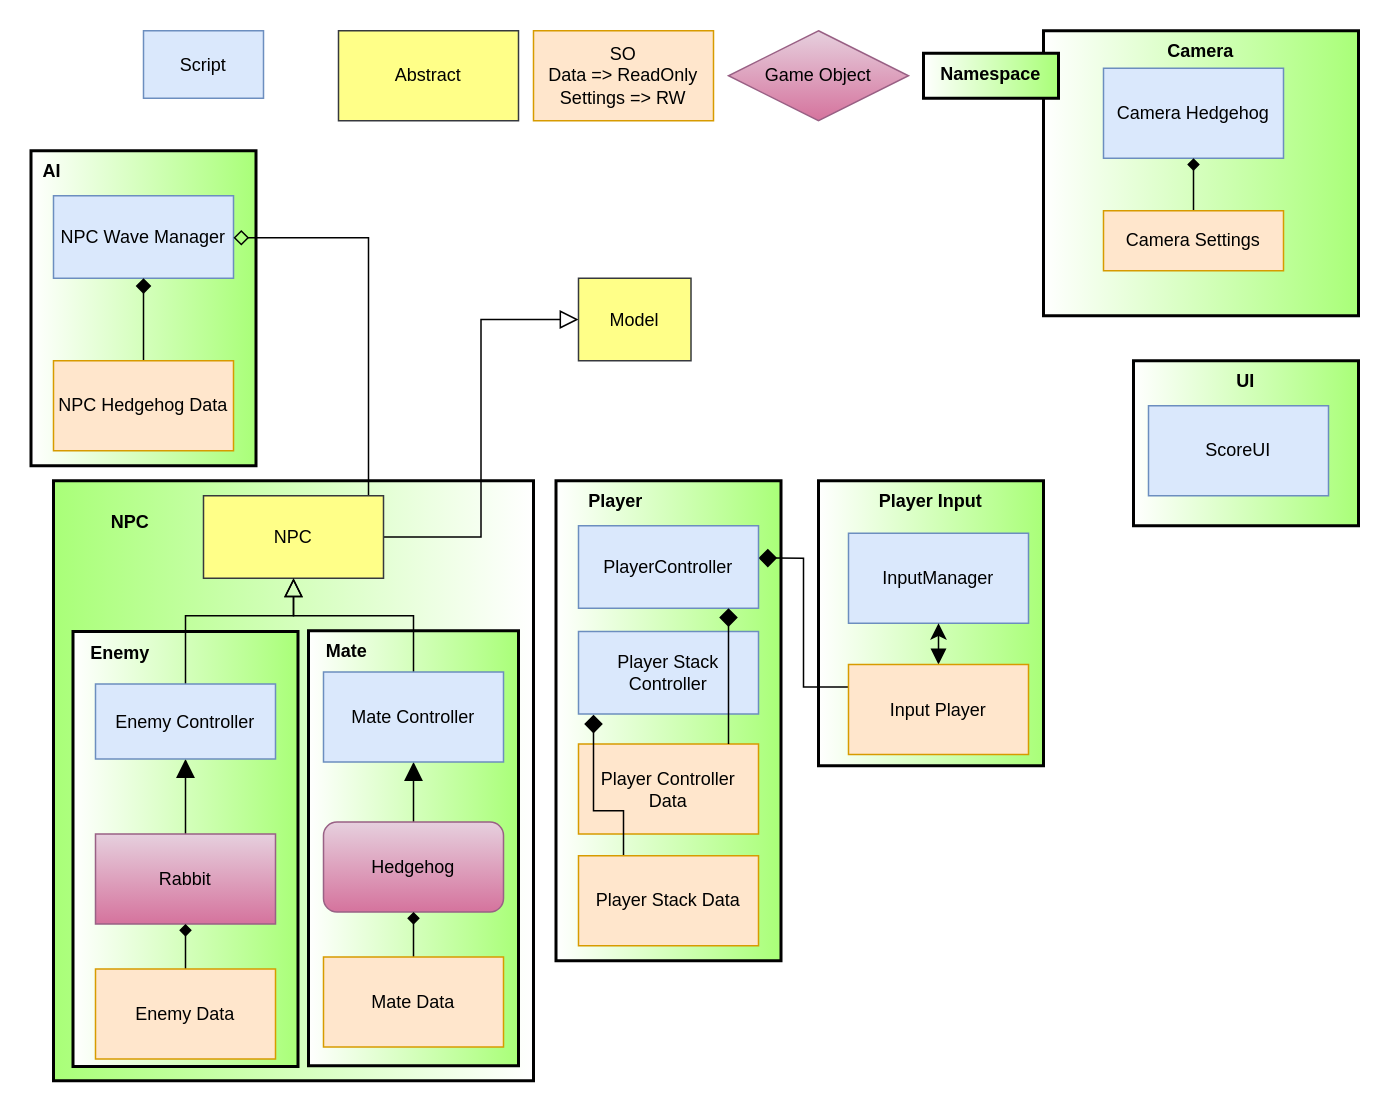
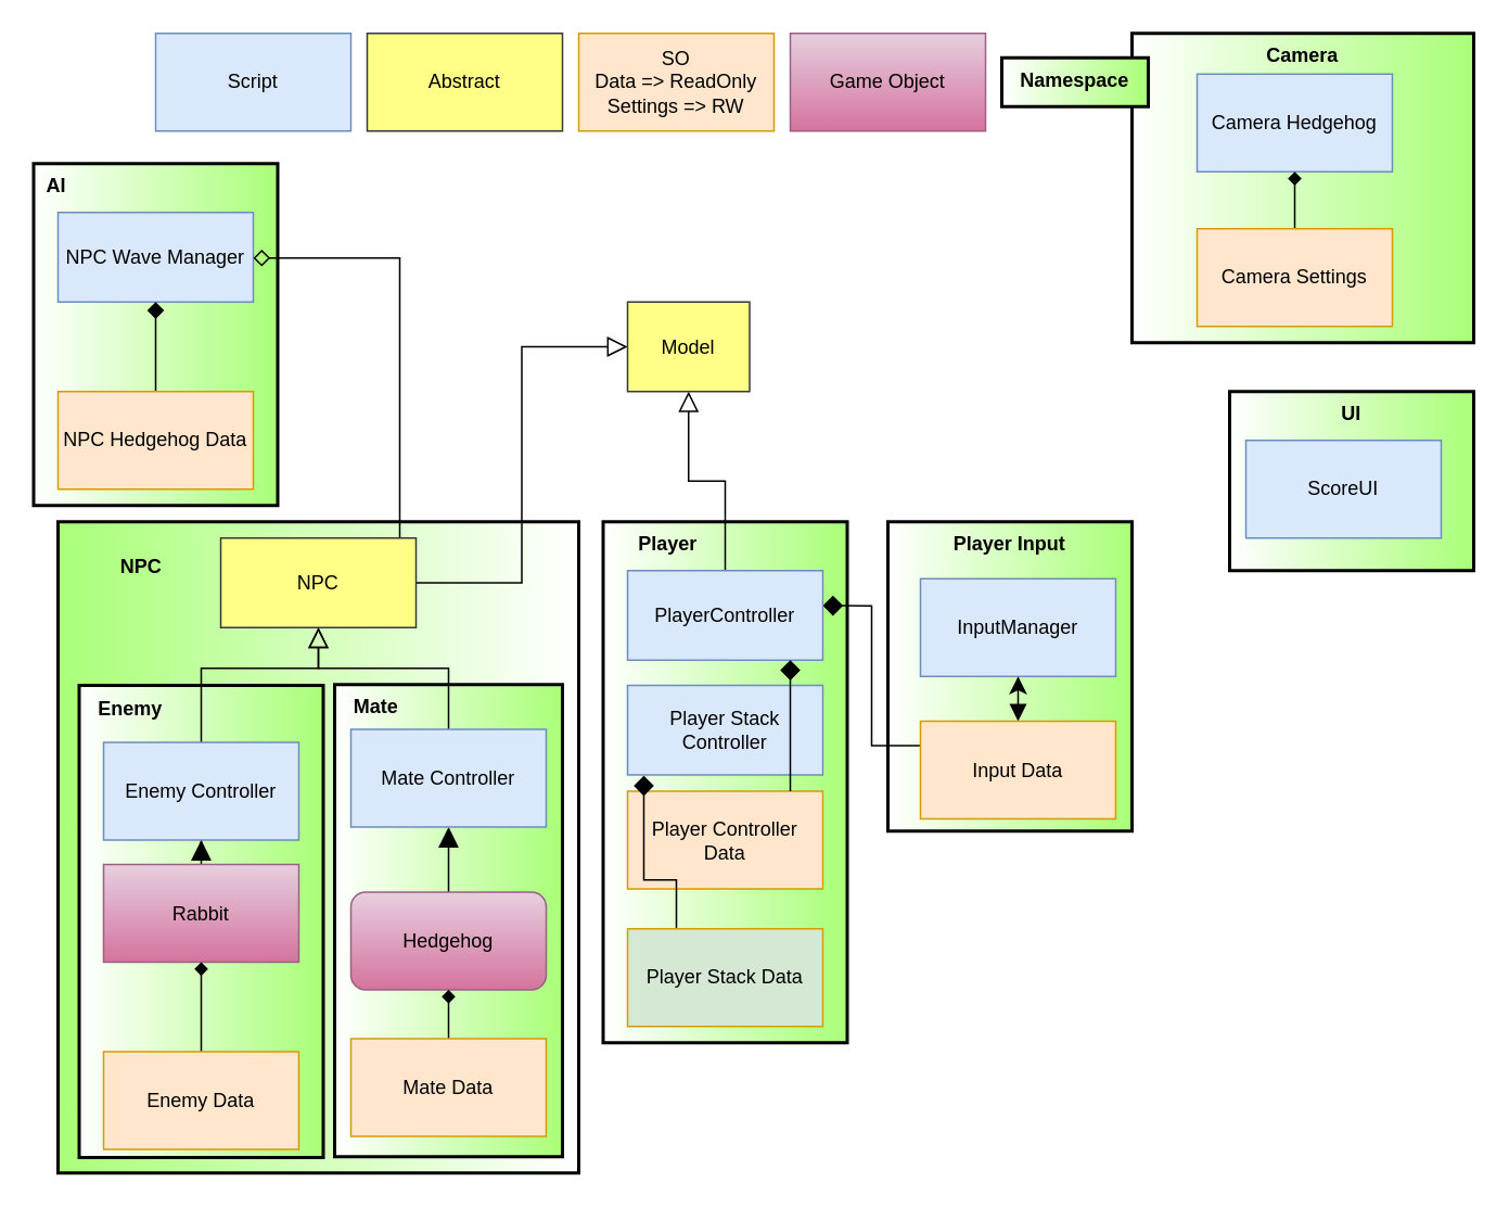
  <mxCell id="0" />
  <mxCell id="1" parent="0" />
  <mxCell id="2" value="&lt;b&gt;&lt;br&gt;&lt;span style=&quot;white-space: pre&quot;&gt;&#09;&lt;/span&gt;&amp;nbsp; &amp;nbsp;NPC&lt;/b&gt;" style="rounded=0;whiteSpace=wrap;html=1;fillColor=#A9FF78;arcSize=50;resizable=1;rotatable=1;pointerEvents=1;treeMoving=0;autosize=0;container=0;labelPadding=0;shadow=0;sketch=0;glass=0;strokeWidth=2;verticalAlign=top;gradientColor=#ffffff;gradientDirection=east;align=left;" parent="1" vertex="1"><mxGeometry x="35" y="320" width="320" height="400" as="geometry" /></mxCell>
  <mxCell id="3" value="&lt;b&gt;&amp;nbsp; AI&lt;/b&gt;" style="rounded=0;whiteSpace=wrap;html=1;fillColor=#A9FF78;arcSize=50;resizable=1;rotatable=1;pointerEvents=1;treeMoving=0;autosize=0;container=0;labelPadding=0;shadow=0;sketch=0;glass=0;strokeWidth=2;verticalAlign=top;gradientColor=#ffffff;gradientDirection=west;align=left;" parent="1" vertex="1"><mxGeometry x="20" y="100" width="150" height="210" as="geometry" /></mxCell>
  <mxCell id="4" value="&lt;b&gt;&amp;nbsp; &amp;nbsp;Mate&lt;/b&gt;" style="rounded=0;whiteSpace=wrap;html=1;fillColor=#A9FF78;arcSize=50;resizable=1;rotatable=1;pointerEvents=1;treeMoving=0;autosize=0;container=0;labelPadding=0;shadow=0;sketch=0;glass=0;strokeWidth=2;verticalAlign=top;gradientColor=#ffffff;gradientDirection=west;align=left;" parent="1" vertex="1"><mxGeometry x="205" y="420" width="140" height="290" as="geometry" /></mxCell>
  <mxCell id="5" value="&lt;b&gt;&amp;nbsp; &amp;nbsp;Enemy&lt;/b&gt;" style="rounded=0;whiteSpace=wrap;html=1;fillColor=#A9FF78;arcSize=50;resizable=1;rotatable=1;pointerEvents=1;treeMoving=0;autosize=0;container=0;labelPadding=0;shadow=0;sketch=0;glass=0;strokeWidth=2;verticalAlign=top;gradientColor=#ffffff;gradientDirection=west;align=left;" parent="1" vertex="1"><mxGeometry x="48" y="420.5" width="150" height="290" as="geometry" /></mxCell>
  <mxCell id="6" value="&lt;b&gt;&amp;nbsp; &amp;nbsp; &amp;nbsp; Player&lt;/b&gt;" style="rounded=0;whiteSpace=wrap;html=1;fillColor=#A9FF78;arcSize=50;resizable=1;rotatable=1;pointerEvents=1;treeMoving=0;autosize=0;container=0;labelPadding=0;shadow=0;sketch=0;glass=0;strokeWidth=2;verticalAlign=top;gradientColor=#ffffff;gradientDirection=west;align=left;" parent="1" vertex="1"><mxGeometry x="370" y="320" width="150" height="320" as="geometry" /></mxCell>
  <mxCell id="7" value="&lt;b&gt;Player Input&lt;/b&gt;" style="rounded=0;whiteSpace=wrap;html=1;fillColor=#A9FF78;arcSize=50;resizable=1;rotatable=1;pointerEvents=1;treeMoving=0;autosize=0;container=0;labelPadding=0;shadow=0;sketch=0;glass=0;strokeWidth=2;verticalAlign=top;gradientColor=#ffffff;gradientDirection=west;" parent="1" vertex="1"><mxGeometry x="545" y="320" width="150" height="190" as="geometry" /></mxCell>
  <mxCell id="8" value="&lt;b&gt;UI&lt;/b&gt;" style="rounded=0;whiteSpace=wrap;html=1;fillColor=#A9FF78;arcSize=50;resizable=1;rotatable=1;pointerEvents=1;treeMoving=0;autosize=0;container=0;labelPadding=0;shadow=0;sketch=0;glass=0;strokeWidth=2;verticalAlign=top;labelBackgroundColor=none;gradientColor=#ffffff;gradientDirection=west;" parent="1" vertex="1"><mxGeometry x="755" y="240" width="150" height="110" as="geometry" /></mxCell>
  <mxCell id="9" value="&lt;b&gt;Camera&lt;/b&gt;" style="rounded=0;whiteSpace=wrap;html=1;fillColor=#A9FF78;arcSize=50;resizable=1;rotatable=1;pointerEvents=1;treeMoving=0;autosize=0;container=0;labelPadding=0;shadow=0;sketch=0;glass=0;strokeWidth=2;verticalAlign=top;gradientColor=#ffffff;gradientDirection=west;" parent="1" vertex="1"><mxGeometry x="695" y="20" width="210" height="190" as="geometry" /></mxCell>
- <mxCell id="10" value="Script" style="rounded=0;whiteSpace=wrap;html=1;fillColor=#dae8fc;strokeColor=#6c8ebf;" parent="1" vertex="1"><mxGeometry x="95" y="20" width="80" height="45" as="geometry" /></mxCell>
+ <mxCell id="10" value="Script" style="rounded=0;whiteSpace=wrap;html=1;fillColor=#dae8fc;strokeColor=#6c8ebf;" parent="1" vertex="1"><mxGeometry x="95" y="20" width="120" height="60" as="geometry" /></mxCell>
  <mxCell id="11" value="SO&lt;br&gt;Data =&amp;gt; ReadOnly&lt;br&gt;Settings =&amp;gt; RW" style="rounded=0;whiteSpace=wrap;html=1;fillColor=#ffe6cc;strokeColor=#d79b00;" parent="1" vertex="1"><mxGeometry x="355" y="20" width="120" height="60" as="geometry" /></mxCell>
  <mxCell id="12" value="InputManager" style="rounded=0;whiteSpace=wrap;html=1;fillColor=#dae8fc;strokeColor=#6c8ebf;" parent="1" vertex="1"><mxGeometry x="565" y="355" width="120" height="60" as="geometry" /></mxCell>
  <mxCell id="13" value="" style="edgeStyle=orthogonalEdgeStyle;rounded=0;orthogonalLoop=1;jettySize=auto;html=1;startArrow=block;startFill=1;endArrow=classic;endFill=1;endSize=8;startSize=8;" parent="1" source="15" target="12" edge="1"><mxGeometry relative="1" as="geometry" /></mxCell>
  <mxCell id="14" style="edgeStyle=orthogonalEdgeStyle;rounded=0;orthogonalLoop=1;jettySize=auto;html=1;exitX=0;exitY=0.25;exitDx=0;exitDy=0;entryX=1;entryY=0.392;entryDx=0;entryDy=0;entryPerimeter=0;startArrow=none;startFill=0;endArrow=diamond;endFill=1;endSize=10;" edge="1" parent="1" source="15" target="21"><mxGeometry relative="1" as="geometry" /></mxCell>
- <mxCell id="15" value="Input Player" style="rounded=0;whiteSpace=wrap;html=1;fillColor=#ffe6cc;strokeColor=#d79b00;" parent="1" vertex="1"><mxGeometry x="565" y="442.5" width="120" height="60" as="geometry" /></mxCell>
+ <mxCell id="15" value="Input Data" style="rounded=0;whiteSpace=wrap;html=1;fillColor=#ffe6cc;strokeColor=#d79b00;" parent="1" vertex="1"><mxGeometry x="565" y="442.5" width="120" height="60" as="geometry" /></mxCell>
  <mxCell id="16" value="ScoreUI" style="rounded=0;whiteSpace=wrap;html=1;fillColor=#dae8fc;strokeColor=#6c8ebf;" parent="1" vertex="1"><mxGeometry x="765" y="270" width="120" height="60" as="geometry" /></mxCell>
  <mxCell id="17" value="Camera Hedgehog" style="rounded=0;whiteSpace=wrap;html=1;fillColor=#dae8fc;strokeColor=#6c8ebf;" parent="1" vertex="1"><mxGeometry x="735" y="45" width="120" height="60" as="geometry" /></mxCell>
  <mxCell id="18" value="" style="edgeStyle=orthogonalEdgeStyle;rounded=0;orthogonalLoop=1;jettySize=auto;html=1;startArrow=none;startFill=0;endArrow=diamond;endFill=1;" parent="1" source="19" target="17" edge="1"><mxGeometry relative="1" as="geometry" /></mxCell>
- <mxCell id="19" value="Camera Settings" style="rounded=0;whiteSpace=wrap;html=1;fillColor=#ffe6cc;strokeColor=#d79b00;" parent="1" vertex="1"><mxGeometry x="735" y="140" width="120" height="40" as="geometry" /></mxCell>
+ <mxCell id="19" value="Camera Settings" style="rounded=0;whiteSpace=wrap;html=1;fillColor=#ffe6cc;strokeColor=#d79b00;" parent="1" vertex="1"><mxGeometry x="735" y="140" width="120" height="60" as="geometry" /></mxCell>
+ <mxCell id="20" style="edgeStyle=orthogonalEdgeStyle;rounded=0;orthogonalLoop=1;jettySize=auto;html=1;exitX=0.5;exitY=0;exitDx=0;exitDy=0;entryX=0.5;entryY=1;entryDx=0;entryDy=0;endArrow=block;endFill=0;endSize=10;" parent="1" source="21" target="38" edge="1"><mxGeometry relative="1" as="geometry" /></mxCell>
  <mxCell id="21" value="PlayerController" style="rounded=0;whiteSpace=wrap;html=1;fillColor=#dae8fc;strokeColor=#6c8ebf;" parent="1" vertex="1"><mxGeometry x="385" y="350" width="120" height="55" as="geometry" /></mxCell>
  <mxCell id="22" value="NPC Wave Manager" style="rounded=0;whiteSpace=wrap;html=1;fillColor=#dae8fc;strokeColor=#6c8ebf;" parent="1" vertex="1"><mxGeometry x="35" y="130" width="120" height="55" as="geometry" /></mxCell>
  <mxCell id="23" value="" style="edgeStyle=orthogonalEdgeStyle;rounded=0;orthogonalLoop=1;jettySize=auto;html=1;endArrow=diamond;endFill=0;exitX=0.5;exitY=0;exitDx=0;exitDy=0;startArrow=none;startFill=0;endSize=8;" parent="1" source="25" target="22" edge="1"><mxGeometry relative="1" as="geometry"><Array as="points"><mxPoint x="245" y="158" /></Array></mxGeometry></mxCell>
  <mxCell id="24" style="edgeStyle=orthogonalEdgeStyle;rounded=0;orthogonalLoop=1;jettySize=auto;html=1;exitX=1;exitY=0.5;exitDx=0;exitDy=0;entryX=0;entryY=0.5;entryDx=0;entryDy=0;endArrow=block;endFill=0;endSize=10;" parent="1" source="25" target="38" edge="1"><mxGeometry relative="1" as="geometry" /></mxCell>
  <mxCell id="25" value="NPC" style="rounded=0;whiteSpace=wrap;html=1;fillColor=#ffff88;strokeColor=#36393d;" parent="1" vertex="1"><mxGeometry x="135" y="330" width="120" height="55" as="geometry" /></mxCell>
  <mxCell id="26" value="Abstract" style="rounded=0;whiteSpace=wrap;html=1;fillColor=#ffff88;strokeColor=#36393d;" parent="1" vertex="1"><mxGeometry x="225" y="20" width="120" height="60" as="geometry" /></mxCell>
  <mxCell id="27" value="" style="edgeStyle=orthogonalEdgeStyle;rounded=0;orthogonalLoop=1;jettySize=auto;html=1;endArrow=block;endFill=1;endSize=10;" parent="1" source="28" target="40" edge="1"><mxGeometry relative="1" as="geometry" /></mxCell>
- <mxCell id="28" value="Rabbit" style="rounded=0;whiteSpace=wrap;html=1;fillColor=#e6d0de;strokeColor=#996185;gradientColor=#d5739d;" parent="1" vertex="1"><mxGeometry x="63" y="555.5" width="120" height="60" as="geometry" /></mxCell>
+ <mxCell id="28" value="Rabbit" style="rounded=0;whiteSpace=wrap;html=1;fillColor=#e6d0de;strokeColor=#996185;gradientColor=#d5739d;" parent="1" vertex="1"><mxGeometry x="63" y="530.5" width="120" height="60" as="geometry" /></mxCell>
  <mxCell id="29" value="" style="edgeStyle=orthogonalEdgeStyle;rounded=0;orthogonalLoop=1;jettySize=auto;html=1;endArrow=block;endFill=1;endSize=10;" parent="1" source="30" target="42" edge="1"><mxGeometry relative="1" as="geometry" /></mxCell>
  <mxCell id="30" value="Hedgehog" style="whiteSpace=wrap;html=1;fillColor=#e6d0de;strokeColor=#996185;gradientColor=#d5739d;rounded=1;" parent="1" vertex="1"><mxGeometry x="215" y="547.5" width="120" height="60" as="geometry" /></mxCell>
  <mxCell id="31" value="" style="edgeStyle=orthogonalEdgeStyle;rounded=0;orthogonalLoop=1;jettySize=auto;html=1;endArrow=diamond;startArrow=none;startFill=0;endFill=1;endSize=8;" parent="1" source="32" target="22" edge="1"><mxGeometry relative="1" as="geometry" /></mxCell>
  <mxCell id="32" value="NPC Hedgehog Data" style="rounded=0;whiteSpace=wrap;html=1;fillColor=#ffe6cc;strokeColor=#d79b00;" parent="1" vertex="1"><mxGeometry x="35" y="240" width="120" height="60" as="geometry" /></mxCell>
- <mxCell id="33" value="Player Controller Data" style="rounded=0;whiteSpace=wrap;html=1;fillColor=#ffe6cc;strokeColor=#d79b00;" parent="1" vertex="1"><mxGeometry x="385" y="495.5" width="120" height="60" as="geometry" /></mxCell>
+ <mxCell id="33" value="Player Controller Data" style="rounded=0;whiteSpace=wrap;html=1;fillColor=#ffe6cc;strokeColor=#d79b00;" parent="1" vertex="1"><mxGeometry x="385" y="485.5" width="120" height="60" as="geometry" /></mxCell>
  <mxCell id="34" value="" style="edgeStyle=orthogonalEdgeStyle;rounded=0;orthogonalLoop=1;jettySize=auto;html=1;endArrow=diamond;endFill=1;" parent="1" source="35" target="30" edge="1"><mxGeometry relative="1" as="geometry" /></mxCell>
  <mxCell id="35" value="Mate Data" style="rounded=0;whiteSpace=wrap;html=1;fillColor=#ffe6cc;strokeColor=#d79b00;" parent="1" vertex="1"><mxGeometry x="215" y="637.5" width="120" height="60" as="geometry" /></mxCell>
  <mxCell id="36" value="" style="edgeStyle=orthogonalEdgeStyle;rounded=0;orthogonalLoop=1;jettySize=auto;html=1;endArrow=diamond;endFill=1;" parent="1" source="37" target="28" edge="1"><mxGeometry relative="1" as="geometry" /></mxCell>
  <mxCell id="37" value="Enemy Data" style="rounded=0;whiteSpace=wrap;html=1;fillColor=#ffe6cc;strokeColor=#d79b00;" parent="1" vertex="1"><mxGeometry x="63" y="645.5" width="120" height="60" as="geometry" /></mxCell>
  <mxCell id="38" value="Model" style="rounded=0;whiteSpace=wrap;html=1;fillColor=#ffff88;strokeColor=#36393d;" parent="1" vertex="1"><mxGeometry x="385" y="185" width="75" height="55" as="geometry" /></mxCell>
  <mxCell id="39" style="edgeStyle=orthogonalEdgeStyle;rounded=0;orthogonalLoop=1;jettySize=auto;html=1;exitX=0.5;exitY=0;exitDx=0;exitDy=0;entryX=0.5;entryY=1;entryDx=0;entryDy=0;endArrow=block;endFill=0;endSize=10;" parent="1" source="40" target="25" edge="1"><mxGeometry relative="1" as="geometry"><Array as="points"><mxPoint x="123" y="410" /><mxPoint x="195" y="410" /></Array></mxGeometry></mxCell>
- <mxCell id="40" value="Enemy Controller" style="rounded=0;whiteSpace=wrap;html=1;fillColor=#dae8fc;strokeColor=#6c8ebf;" parent="1" vertex="1"><mxGeometry x="63" y="455.5" width="120" height="50" as="geometry" /></mxCell>
+ <mxCell id="40" value="Enemy Controller" style="rounded=0;whiteSpace=wrap;html=1;fillColor=#dae8fc;strokeColor=#6c8ebf;" parent="1" vertex="1"><mxGeometry x="63" y="455.5" width="120" height="60" as="geometry" /></mxCell>
  <mxCell id="41" style="edgeStyle=orthogonalEdgeStyle;rounded=0;orthogonalLoop=1;jettySize=auto;html=1;exitX=0.5;exitY=0;exitDx=0;exitDy=0;entryX=0.5;entryY=1;entryDx=0;entryDy=0;endArrow=block;endFill=0;endSize=10;" parent="1" source="42" target="25" edge="1"><mxGeometry relative="1" as="geometry"><Array as="points"><mxPoint x="275" y="410" /><mxPoint x="195" y="410" /></Array></mxGeometry></mxCell>
  <mxCell id="42" value="Mate Controller" style="rounded=0;whiteSpace=wrap;html=1;fillColor=#dae8fc;strokeColor=#6c8ebf;" parent="1" vertex="1"><mxGeometry x="215" y="447.5" width="120" height="60" as="geometry" /></mxCell>
- <mxCell id="43" value="Game Object" style="rhombus;whiteSpace=wrap;html=1;fillColor=#e6d0de;strokeColor=#996185;gradientColor=#d5739d;" parent="1" vertex="1"><mxGeometry x="485" y="20" width="120" height="60" as="geometry" /></mxCell>
+ <mxCell id="43" value="Game Object" style="rounded=0;whiteSpace=wrap;html=1;fillColor=#e6d0de;strokeColor=#996185;gradientColor=#d5739d;" parent="1" vertex="1"><mxGeometry x="485" y="20" width="120" height="60" as="geometry" /></mxCell>
  <mxCell id="44" value="Player Stack Controller" style="rounded=0;whiteSpace=wrap;html=1;fillColor=#dae8fc;strokeColor=#6c8ebf;" vertex="1" parent="1"><mxGeometry x="385" y="420.5" width="120" height="55" as="geometry" /></mxCell>
  <mxCell id="45" value="" style="edgeStyle=orthogonalEdgeStyle;rounded=0;orthogonalLoop=1;jettySize=auto;html=1;endArrow=diamond;endFill=1;endSize=10;" parent="1" source="33" target="21" edge="1"><mxGeometry relative="1" as="geometry"><Array as="points"><mxPoint x="485" y="470" /><mxPoint x="485" y="470" /></Array></mxGeometry></mxCell>
  <mxCell id="46" style="edgeStyle=orthogonalEdgeStyle;rounded=0;orthogonalLoop=1;jettySize=auto;html=1;exitX=0.25;exitY=0;exitDx=0;exitDy=0;endArrow=diamond;endFill=1;endSize=10;" edge="1" parent="1" source="47"><mxGeometry relative="1" as="geometry"><mxPoint x="395" y="476" as="targetPoint" /><Array as="points"><mxPoint x="415" y="540" /><mxPoint x="395" y="540" /></Array></mxGeometry></mxCell>
- <mxCell id="47" value="Player Stack Data" style="rounded=0;whiteSpace=wrap;html=1;fillColor=#ffe6cc;strokeColor=#d79b00;" vertex="1" parent="1"><mxGeometry x="385" y="570" width="120" height="60" as="geometry" /></mxCell>
+ <mxCell id="47" value="Player Stack Data" style="rounded=0;whiteSpace=wrap;html=1;fillColor=#d5e8d4;strokeColor=#d79b00;" vertex="1" parent="1"><mxGeometry x="385" y="570" width="120" height="60" as="geometry" /></mxCell>
  <mxCell id="48" value="&lt;b&gt;Namespace&lt;/b&gt;" style="rounded=0;whiteSpace=wrap;html=1;fillColor=#A9FF78;arcSize=50;resizable=1;rotatable=1;pointerEvents=1;treeMoving=0;autosize=0;container=0;labelPadding=0;shadow=0;sketch=0;glass=0;strokeWidth=2;verticalAlign=top;gradientColor=#ffffff;gradientDirection=west;align=center;" vertex="1" parent="1"><mxGeometry x="615" y="35" width="90" height="30" as="geometry" /></mxCell>
